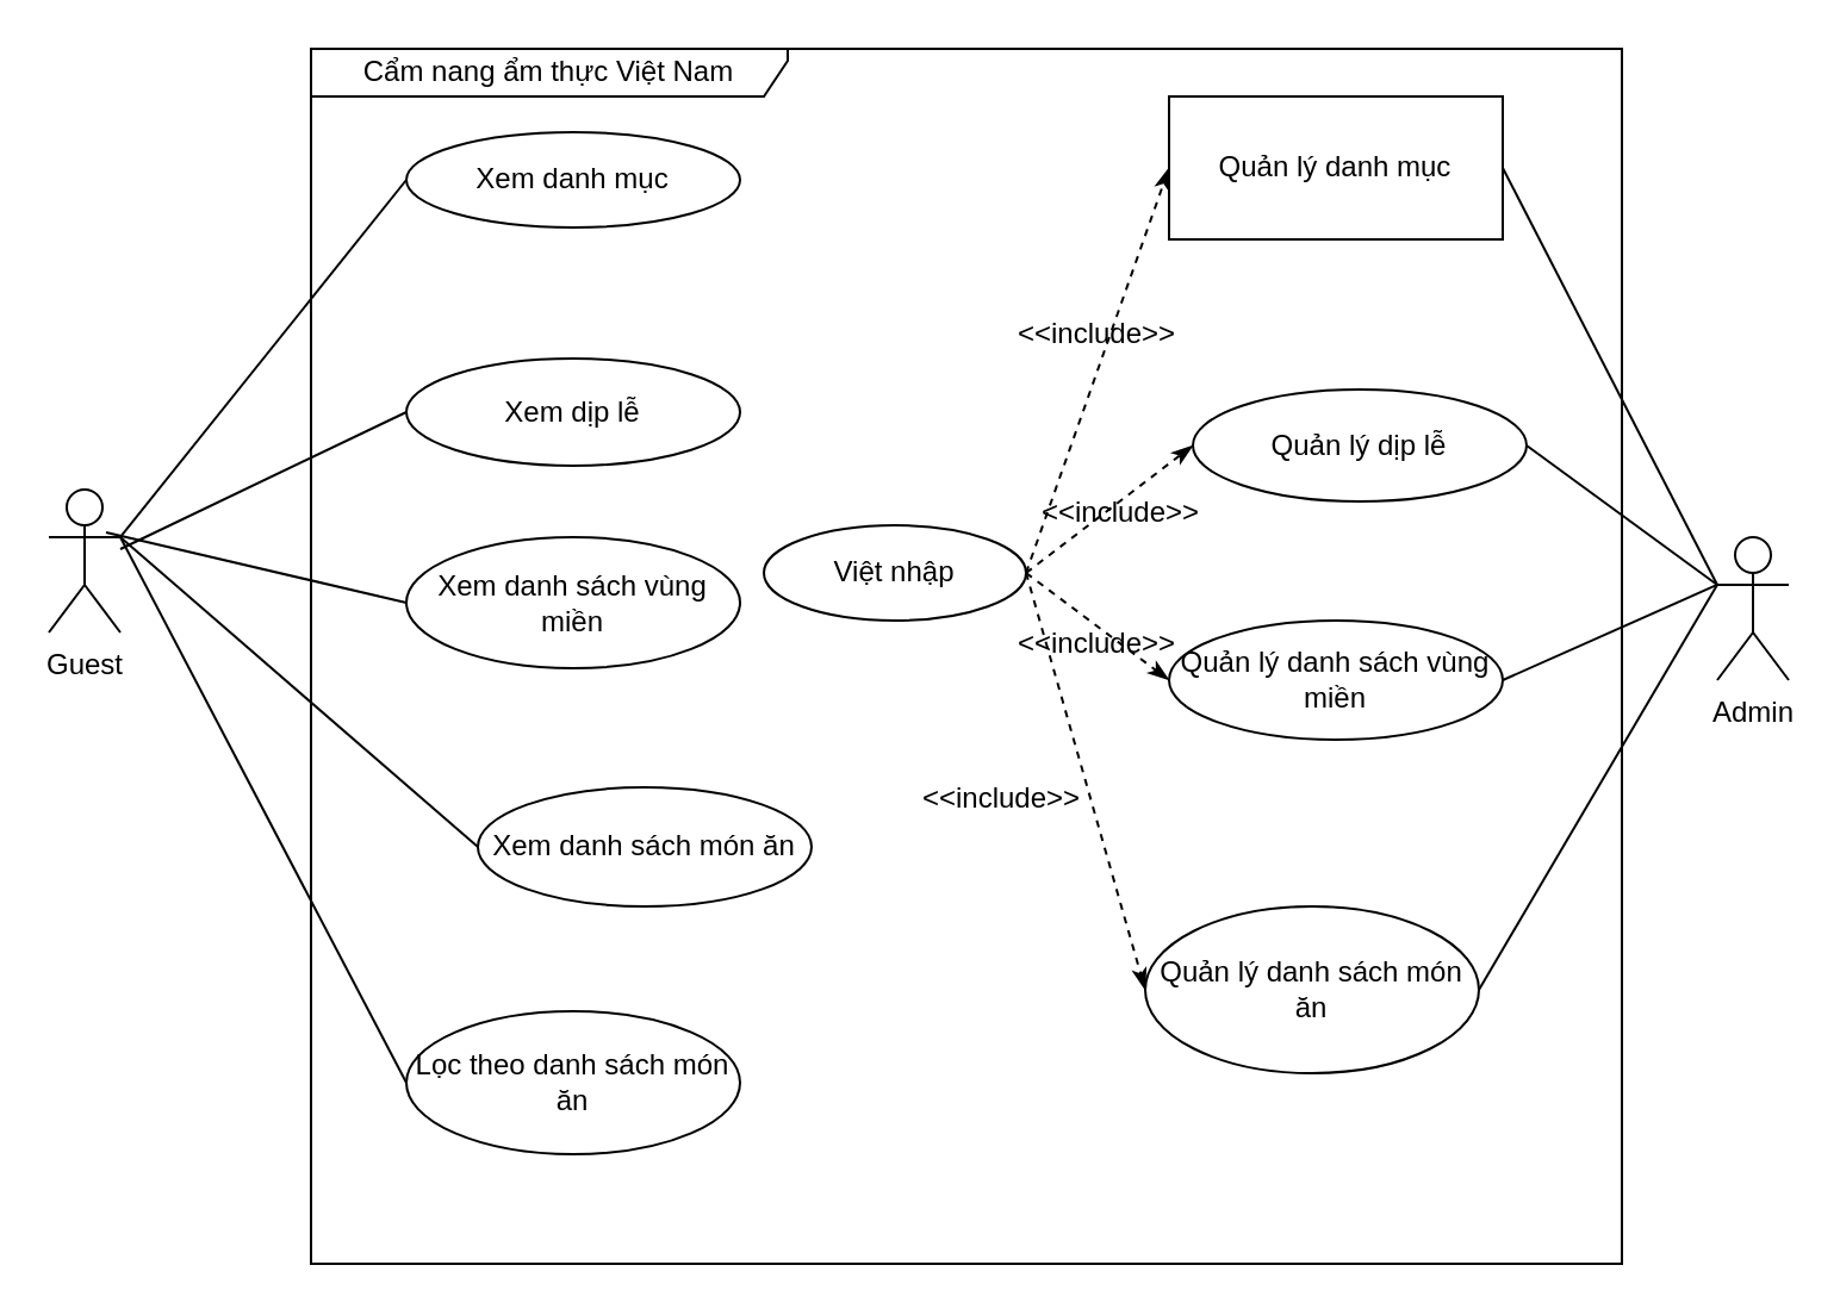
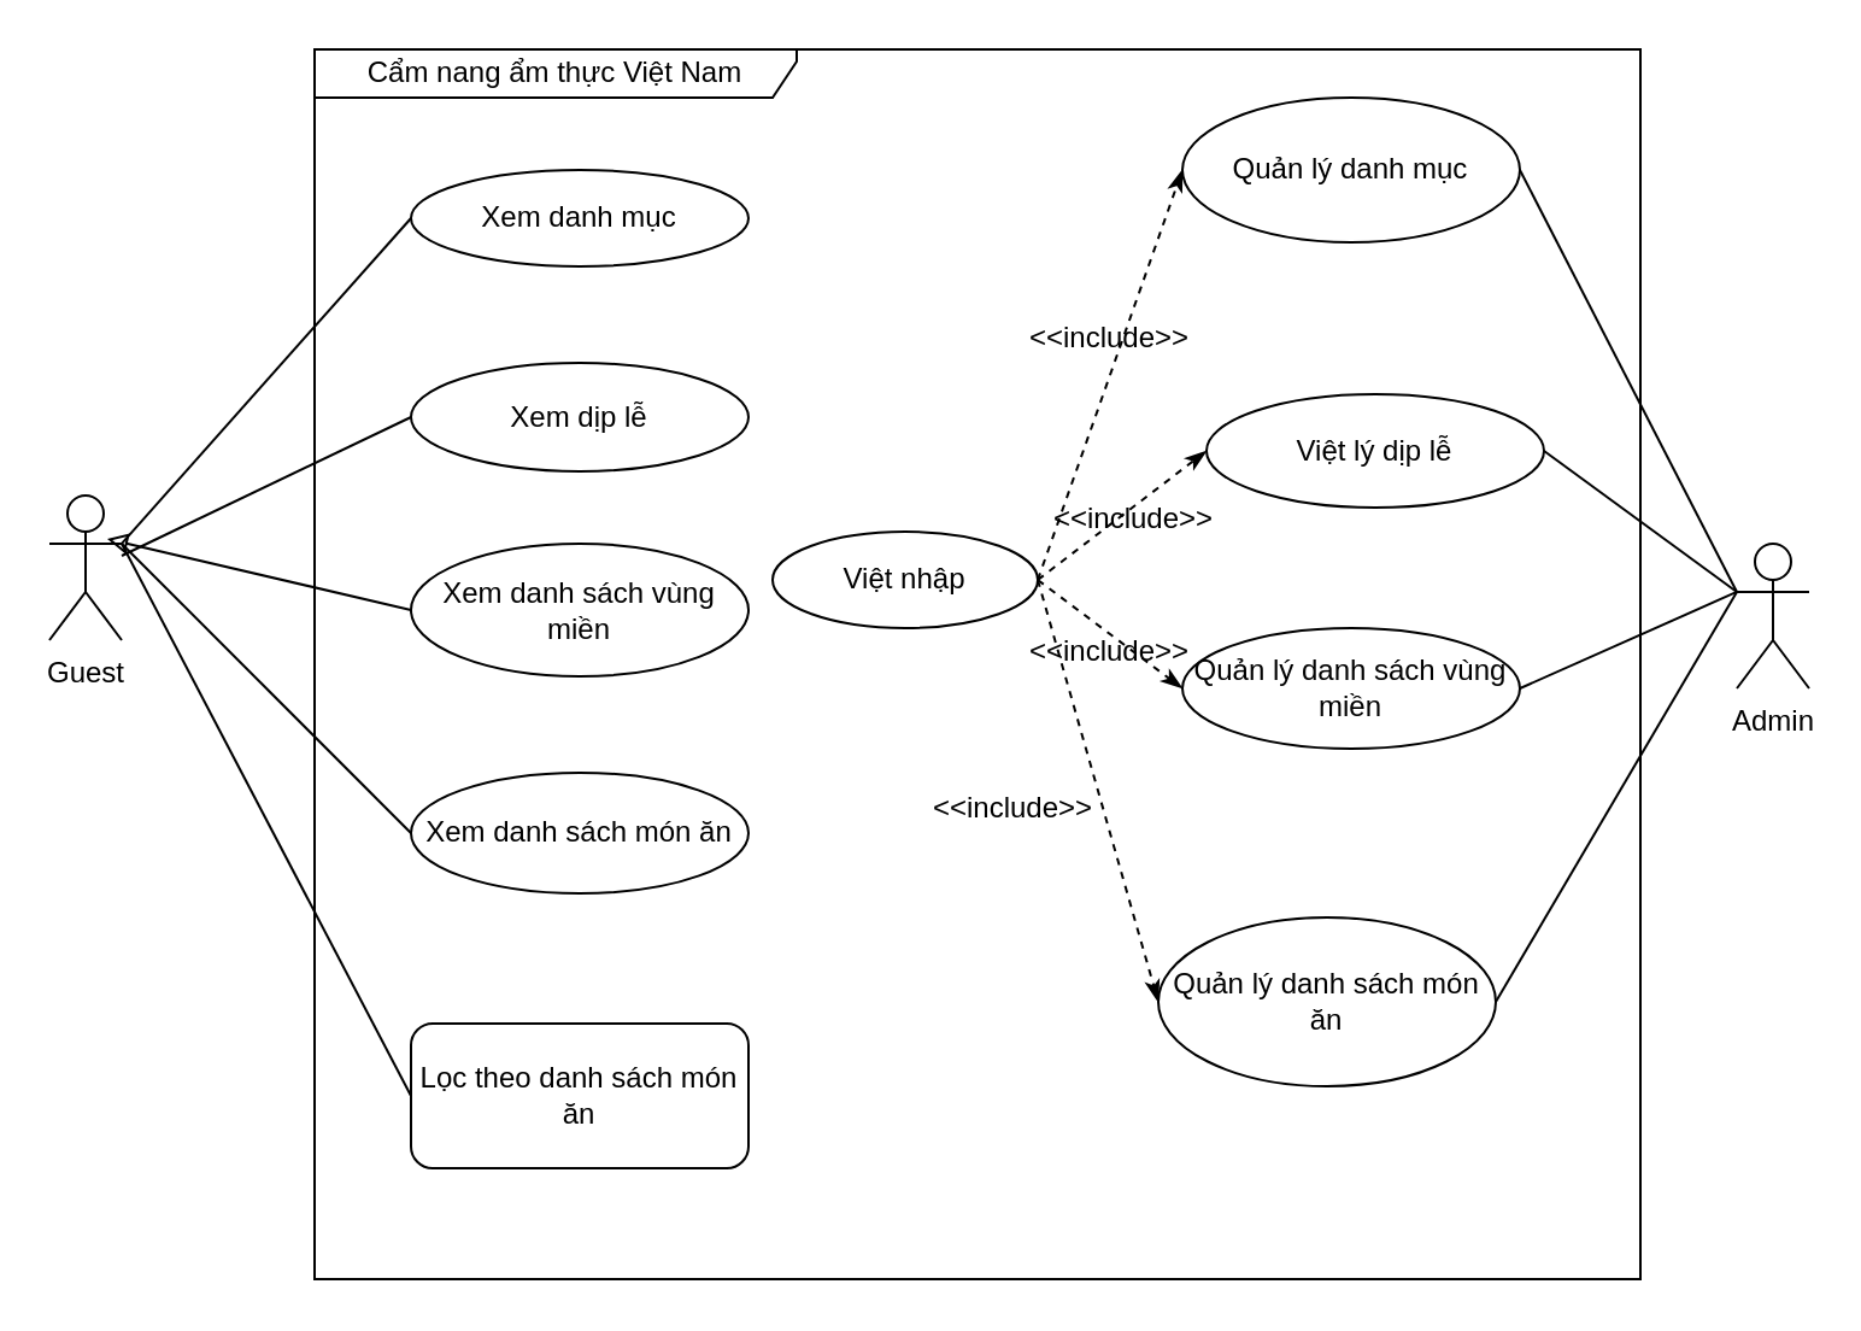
  <mxCell id="0" />
  <mxCell id="1" parent="0" />
  <mxCell id="2" value="Cẩm nang ẩm thực Việt Nam" style="shape=umlFrame;whiteSpace=wrap;html=1;width=200;height=20;" vertex="1" parent="1"><mxGeometry x="130" y="20" width="550" height="510" as="geometry" /></mxCell>
  <mxCell id="3" style="rounded=0;orthogonalLoop=1;jettySize=auto;html=1;exitX=1;exitY=0.333;exitDx=0;exitDy=0;exitPerimeter=0;entryX=0;entryY=0.5;entryDx=0;entryDy=0;endArrow=none;endFill=0;" edge="1" parent="1" source="4" target="7"><mxGeometry relative="1" as="geometry" /></mxCell>
  <mxCell id="4" value="Guest" style="shape=umlActor;verticalLabelPosition=bottom;labelBackgroundColor=#ffffff;verticalAlign=top;html=1;" vertex="1" parent="1"><mxGeometry x="20" y="205" width="30" height="60" as="geometry" /></mxCell>
  <mxCell id="5" style="edgeStyle=none;rounded=0;orthogonalLoop=1;jettySize=auto;html=1;exitX=0;exitY=0.333;exitDx=0;exitDy=0;exitPerimeter=0;entryX=1;entryY=0.5;entryDx=0;entryDy=0;endArrow=none;endFill=0;" edge="1" parent="1" source="6" target="16"><mxGeometry relative="1" as="geometry" /></mxCell>
  <mxCell id="6" value="Admin" style="shape=umlActor;verticalLabelPosition=bottom;labelBackgroundColor=#ffffff;verticalAlign=top;html=1;" vertex="1" parent="1"><mxGeometry x="720" y="225" width="30" height="60" as="geometry" /></mxCell>
- <mxCell id="7" value="Xem danh mục" style="ellipse;whiteSpace=wrap;html=1;" vertex="1" parent="1"><mxGeometry x="170" y="55" width="140" height="40" as="geometry" /></mxCell>
+ <mxCell id="7" value="Xem danh mục" style="ellipse;whiteSpace=wrap;html=1;" vertex="1" parent="1"><mxGeometry x="170" y="70" width="140" height="40" as="geometry" /></mxCell>
  <mxCell id="8" style="edgeStyle=none;rounded=0;orthogonalLoop=1;jettySize=auto;html=1;exitX=0;exitY=0.5;exitDx=0;exitDy=0;endArrow=none;endFill=0;" edge="1" parent="1" source="9"><mxGeometry relative="1" as="geometry"><mxPoint x="50" y="230" as="targetPoint" /></mxGeometry></mxCell>
  <mxCell id="9" value="Xem dịp lễ" style="ellipse;whiteSpace=wrap;html=1;" vertex="1" parent="1"><mxGeometry x="170" y="150" width="140" height="45" as="geometry" /></mxCell>
- <mxCell id="10" style="edgeStyle=none;rounded=0;orthogonalLoop=1;jettySize=auto;html=1;exitX=0;exitY=0.5;exitDx=0;exitDy=0;entryX=0.8;entryY=0.3;entryDx=0;entryDy=0;entryPerimeter=0;endArrow=none;endFill=0;" edge="1" parent="1" source="11" target="4"><mxGeometry relative="1" as="geometry" /></mxCell>
+ <mxCell id="10" style="edgeStyle=none;rounded=0;orthogonalLoop=1;jettySize=auto;html=1;exitX=0;exitY=0.5;exitDx=0;exitDy=0;entryX=0.8;entryY=0.3;entryDx=0;entryDy=0;entryPerimeter=0;endArrow=block;endFill=0;" edge="1" parent="1" source="11" target="4"><mxGeometry relative="1" as="geometry" /></mxCell>
  <mxCell id="11" value="Xem danh sách vùng miền" style="ellipse;whiteSpace=wrap;html=1;" vertex="1" parent="1"><mxGeometry x="170" y="225" width="140" height="55" as="geometry" /></mxCell>
  <mxCell id="12" style="edgeStyle=none;rounded=0;orthogonalLoop=1;jettySize=auto;html=1;exitX=0;exitY=0.5;exitDx=0;exitDy=0;entryX=1;entryY=0.333;entryDx=0;entryDy=0;entryPerimeter=0;endArrow=none;endFill=0;" edge="1" parent="1" source="13" target="4"><mxGeometry relative="1" as="geometry" /></mxCell>
- <mxCell id="13" value="Xem danh sách món ăn" style="ellipse;whiteSpace=wrap;html=1;" vertex="1" parent="1"><mxGeometry x="200" y="330" width="140" height="50" as="geometry" /></mxCell>
+ <mxCell id="13" value="Xem danh sách món ăn" style="ellipse;whiteSpace=wrap;html=1;" vertex="1" parent="1"><mxGeometry x="170" y="320" width="140" height="50" as="geometry" /></mxCell>
  <mxCell id="14" style="edgeStyle=none;rounded=0;orthogonalLoop=1;jettySize=auto;html=1;exitX=0;exitY=0.5;exitDx=0;exitDy=0;entryX=1;entryY=0.333;entryDx=0;entryDy=0;entryPerimeter=0;endArrow=none;endFill=0;" edge="1" parent="1" source="15" target="4"><mxGeometry relative="1" as="geometry" /></mxCell>
- <mxCell id="15" value="Lọc theo danh sách món ăn" style="ellipse;whiteSpace=wrap;html=1;" vertex="1" parent="1"><mxGeometry x="170" y="424" width="140" height="60" as="geometry" /></mxCell>
- <mxCell id="16" value="Quản lý danh mục" style="whiteSpace=wrap;html=1;rounded=0;" vertex="1" parent="1"><mxGeometry x="490" y="40" width="140" height="60" as="geometry" /></mxCell>
+ <mxCell id="15" value="Lọc theo danh sách món ăn" style="whiteSpace=wrap;html=1;rounded=1;" vertex="1" parent="1"><mxGeometry x="170" y="424" width="140" height="60" as="geometry" /></mxCell>
+ <mxCell id="16" value="Quản lý danh mục" style="ellipse;whiteSpace=wrap;html=1;" vertex="1" parent="1"><mxGeometry x="490" y="40" width="140" height="60" as="geometry" /></mxCell>
  <mxCell id="17" style="edgeStyle=none;rounded=0;orthogonalLoop=1;jettySize=auto;html=1;exitX=1;exitY=0.5;exitDx=0;exitDy=0;endArrow=none;endFill=0;entryX=0;entryY=0.333;entryDx=0;entryDy=0;entryPerimeter=0;" edge="1" parent="1" source="18" target="6"><mxGeometry relative="1" as="geometry"><mxPoint x="670" y="240" as="targetPoint" /></mxGeometry></mxCell>
- <mxCell id="18" value="Quản lý dịp lễ" style="ellipse;whiteSpace=wrap;html=1;" vertex="1" parent="1"><mxGeometry x="500" y="163" width="140" height="47" as="geometry" /></mxCell>
+ <mxCell id="18" value="Việt lý dịp lễ" style="ellipse;whiteSpace=wrap;html=1;" vertex="1" parent="1"><mxGeometry x="500" y="163" width="140" height="47" as="geometry" /></mxCell>
  <mxCell id="19" style="edgeStyle=none;rounded=0;orthogonalLoop=1;jettySize=auto;html=1;exitX=1;exitY=0.5;exitDx=0;exitDy=0;endArrow=none;endFill=0;entryX=0;entryY=0.333;entryDx=0;entryDy=0;entryPerimeter=0;" edge="1" parent="1" source="20" target="6"><mxGeometry relative="1" as="geometry"><mxPoint x="670" y="240" as="targetPoint" /></mxGeometry></mxCell>
  <mxCell id="20" value="Quản lý danh sách vùng miền" style="ellipse;whiteSpace=wrap;html=1;" vertex="1" parent="1"><mxGeometry x="490" y="260" width="140" height="50" as="geometry" /></mxCell>
  <mxCell id="21" style="edgeStyle=none;rounded=0;orthogonalLoop=1;jettySize=auto;html=1;exitX=1;exitY=0.5;exitDx=0;exitDy=0;endArrow=none;endFill=0;entryX=0;entryY=0.333;entryDx=0;entryDy=0;entryPerimeter=0;" edge="1" parent="1" source="22" target="6"><mxGeometry relative="1" as="geometry"><mxPoint x="670" y="240" as="targetPoint" /></mxGeometry></mxCell>
  <mxCell id="22" value="Quản lý danh sách món ăn" style="ellipse;whiteSpace=wrap;html=1;" vertex="1" parent="1"><mxGeometry x="480" y="380" width="140" height="70" as="geometry" /></mxCell>
  <mxCell id="23" style="edgeStyle=orthogonalEdgeStyle;rounded=0;orthogonalLoop=1;jettySize=auto;html=1;exitX=0.5;exitY=1;exitDx=0;exitDy=0;" edge="1" parent="1" source="7" target="7"><mxGeometry relative="1" as="geometry" /></mxCell>
  <mxCell id="24" style="edgeStyle=none;rounded=0;orthogonalLoop=1;jettySize=auto;html=1;exitX=1;exitY=0.5;exitDx=0;exitDy=0;entryX=0;entryY=0.5;entryDx=0;entryDy=0;endArrow=classicThin;endFill=1;dashed=1;" edge="1" parent="1" source="28" target="16"><mxGeometry relative="1" as="geometry" /></mxCell>
  <mxCell id="25" style="edgeStyle=none;rounded=0;orthogonalLoop=1;jettySize=auto;html=1;exitX=1;exitY=0.5;exitDx=0;exitDy=0;entryX=0;entryY=0.5;entryDx=0;entryDy=0;dashed=1;endArrow=classicThin;endFill=1;" edge="1" parent="1" source="28" target="18"><mxGeometry relative="1" as="geometry" /></mxCell>
  <mxCell id="26" style="edgeStyle=none;rounded=0;orthogonalLoop=1;jettySize=auto;html=1;exitX=1;exitY=0.5;exitDx=0;exitDy=0;entryX=0;entryY=0.5;entryDx=0;entryDy=0;dashed=1;endArrow=classicThin;endFill=1;" edge="1" parent="1" source="28" target="20"><mxGeometry relative="1" as="geometry" /></mxCell>
  <mxCell id="27" style="edgeStyle=none;rounded=0;orthogonalLoop=1;jettySize=auto;html=1;exitX=1;exitY=0.5;exitDx=0;exitDy=0;entryX=0;entryY=0.5;entryDx=0;entryDy=0;dashed=1;endArrow=classicThin;endFill=1;" edge="1" parent="1" source="28" target="22"><mxGeometry relative="1" as="geometry" /></mxCell>
  <mxCell id="28" value="Việt nhập" style="ellipse;whiteSpace=wrap;html=1;" vertex="1" parent="1"><mxGeometry x="320" y="220" width="110" height="40" as="geometry" /></mxCell>
  <mxCell id="29" value="&amp;lt;&amp;lt;include&amp;gt;&amp;gt;" style="text;html=1;strokeColor=none;fillColor=none;align=center;verticalAlign=middle;whiteSpace=wrap;rounded=0;" vertex="1" parent="1"><mxGeometry x="440" y="130" width="40" height="20" as="geometry" /></mxCell>
  <mxCell id="30" value="&amp;lt;&amp;lt;include&amp;gt;&amp;gt;" style="text;html=1;strokeColor=none;fillColor=none;align=center;verticalAlign=middle;whiteSpace=wrap;rounded=0;" vertex="1" parent="1"><mxGeometry x="450" y="205" width="40" height="20" as="geometry" /></mxCell>
  <mxCell id="31" value="&amp;lt;&amp;lt;include&amp;gt;&amp;gt;" style="text;html=1;strokeColor=none;fillColor=none;align=center;verticalAlign=middle;whiteSpace=wrap;rounded=0;" vertex="1" parent="1"><mxGeometry x="440" y="260" width="40" height="20" as="geometry" /></mxCell>
  <mxCell id="32" value="&amp;lt;&amp;lt;include&amp;gt;&amp;gt;" style="text;html=1;strokeColor=none;fillColor=none;align=center;verticalAlign=middle;whiteSpace=wrap;rounded=0;" vertex="1" parent="1"><mxGeometry x="400" y="325" width="40" height="20" as="geometry" /></mxCell>
